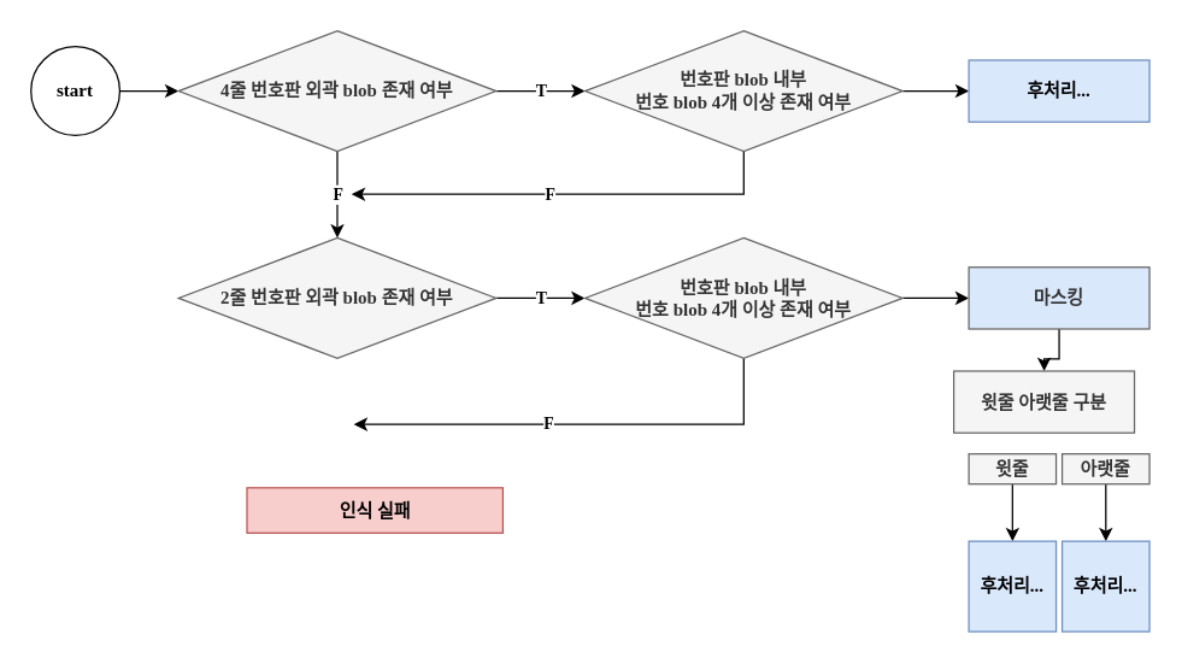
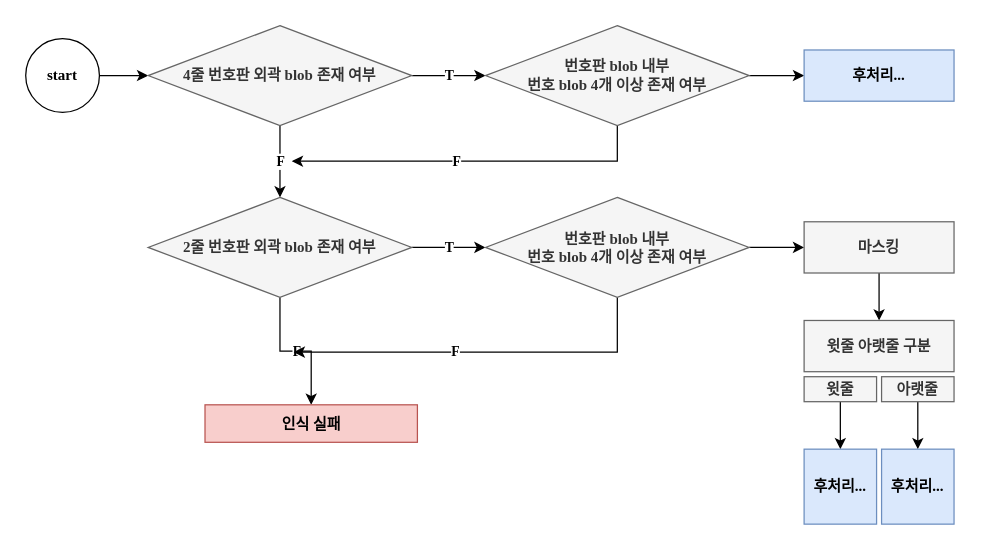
  <mxCell id="0" />
  <mxCell id="1" parent="0" />
  <mxCell id="2" style="edgeStyle=orthogonalEdgeStyle;rounded=0;orthogonalLoop=1;jettySize=auto;html=1;exitX=1;exitY=0.5;exitDx=0;exitDy=0;entryX=0;entryY=0.5;entryDx=0;entryDy=0;fontStyle=1;fontFamily=Tahoma;" edge="1" parent="1" source="3" target="6"><mxGeometry relative="1" as="geometry" /></mxCell>
  <mxCell id="3" value="start" style="ellipse;whiteSpace=wrap;html=1;fontStyle=1;fontFamily=Tahoma;" vertex="1" parent="1"><mxGeometry x="20" y="30.5" width="59" height="59" as="geometry" /></mxCell>
  <mxCell id="4" value="T" style="edgeStyle=orthogonalEdgeStyle;rounded=0;orthogonalLoop=1;jettySize=auto;html=1;exitX=1;exitY=0.5;exitDx=0;exitDy=0;fontStyle=1;fontFamily=Tahoma;" edge="1" parent="1" source="6" target="12"><mxGeometry relative="1" as="geometry" /></mxCell>
  <mxCell id="5" value="F" style="edgeStyle=orthogonalEdgeStyle;rounded=0;orthogonalLoop=1;jettySize=auto;html=1;exitX=0.5;exitY=1;exitDx=0;exitDy=0;entryX=0.5;entryY=0;entryDx=0;entryDy=0;fontStyle=1;fontFamily=Tahoma;" edge="1" parent="1" source="6" target="9"><mxGeometry relative="1" as="geometry" /></mxCell>
  <mxCell id="6" value="4줄 번호판 외곽 blob 존재 여부" style="rhombus;whiteSpace=wrap;html=1;fillColor=#f5f5f5;strokeColor=#666666;fontColor=#333333;fontStyle=1;fontFamily=Tahoma;" vertex="1" parent="1"><mxGeometry x="118" y="20" width="211" height="80" as="geometry" /></mxCell>
  <mxCell id="7" value="T" style="edgeStyle=orthogonalEdgeStyle;rounded=0;orthogonalLoop=1;jettySize=auto;html=1;exitX=1;exitY=0.5;exitDx=0;exitDy=0;fontStyle=1;fontFamily=Tahoma;" edge="1" parent="1" source="9" target="15"><mxGeometry relative="1" as="geometry" /></mxCell>
+ <mxCell id="8" value="F" style="edgeStyle=orthogonalEdgeStyle;rounded=0;orthogonalLoop=1;jettySize=auto;html=1;exitX=0.5;exitY=1;exitDx=0;exitDy=0;entryX=0.5;entryY=0;entryDx=0;entryDy=0;fontStyle=1;fontFamily=Tahoma;" edge="1" parent="1" source="9" target="16"><mxGeometry relative="1" as="geometry" /></mxCell>
  <mxCell id="9" value="2줄 번호판 외곽 blob 존재 여부" style="rhombus;whiteSpace=wrap;html=1;fillColor=#f5f5f5;strokeColor=#666666;fontColor=#333333;fontStyle=1;fontFamily=Tahoma;" vertex="1" parent="1"><mxGeometry x="118" y="157.5" width="211" height="80" as="geometry" /></mxCell>
  <mxCell id="10" value="F" style="edgeStyle=orthogonalEdgeStyle;rounded=0;orthogonalLoop=1;jettySize=auto;html=1;fontStyle=1;fontFamily=Tahoma;" edge="1" parent="1" source="12"><mxGeometry x="0.086" relative="1" as="geometry"><mxPoint x="233" y="128.5" as="targetPoint" /><mxPoint x="493.5" y="97" as="sourcePoint" /><Array as="points"><mxPoint x="494" y="128.5" /></Array><mxPoint as="offset" /></mxGeometry></mxCell>
  <mxCell id="11" style="edgeStyle=orthogonalEdgeStyle;rounded=0;orthogonalLoop=1;jettySize=auto;html=1;exitX=1;exitY=0.5;exitDx=0;exitDy=0;entryX=0;entryY=0.5;entryDx=0;entryDy=0;fontStyle=1;fontFamily=Tahoma;" edge="1" parent="1" source="12" target="17"><mxGeometry relative="1" as="geometry" /></mxCell>
  <mxCell id="12" value="번호판 blob 내부&lt;br&gt;번호 blob 4개 이상 존재 여부" style="rhombus;whiteSpace=wrap;html=1;fillColor=#f5f5f5;strokeColor=#666666;fontColor=#333333;fontStyle=1;fontFamily=Tahoma;" vertex="1" parent="1"><mxGeometry x="388" y="20" width="211" height="80" as="geometry" /></mxCell>
  <mxCell id="13" value="F" style="edgeStyle=orthogonalEdgeStyle;rounded=0;orthogonalLoop=1;jettySize=auto;html=1;exitX=0.5;exitY=1;exitDx=0;exitDy=0;fontStyle=1;fontFamily=Tahoma;" edge="1" parent="1" source="15"><mxGeometry x="0.145" relative="1" as="geometry"><mxPoint x="234.5" y="281.333" as="targetPoint" /><Array as="points"><mxPoint x="494" y="281.5" /></Array><mxPoint as="offset" /></mxGeometry></mxCell>
  <mxCell id="14" style="edgeStyle=orthogonalEdgeStyle;rounded=0;orthogonalLoop=1;jettySize=auto;html=1;entryX=0;entryY=0.5;entryDx=0;entryDy=0;fontStyle=1;fontFamily=Tahoma;" edge="1" parent="1" source="15" target="19"><mxGeometry relative="1" as="geometry"><Array as="points"><mxPoint x="621" y="198" /><mxPoint x="643" y="197" /></Array></mxGeometry></mxCell>
  <mxCell id="15" value="번호판 blob 내부&lt;br&gt;번호 blob 4개 이상 존재 여부" style="rhombus;whiteSpace=wrap;html=1;fillColor=#f5f5f5;strokeColor=#666666;fontColor=#333333;fontStyle=1;fontFamily=Tahoma;" vertex="1" parent="1"><mxGeometry x="388" y="157.5" width="211" height="80" as="geometry" /></mxCell>
  <mxCell id="16" value="인식 실패" style="rounded=0;whiteSpace=wrap;html=1;fillColor=#f8cecc;strokeColor=#b85450;fontStyle=1;fontFamily=Tahoma;" vertex="1" parent="1"><mxGeometry x="163.5" y="323.5" width="170" height="30" as="geometry" /></mxCell>
  <mxCell id="17" value="후처리..." style="rounded=0;whiteSpace=wrap;html=1;fillColor=#dae8fc;strokeColor=#6c8ebf;fontStyle=1;fontFamily=Tahoma;" vertex="1" parent="1"><mxGeometry x="643" y="39.5" width="120" height="41" as="geometry" /></mxCell>
  <mxCell id="18" style="edgeStyle=orthogonalEdgeStyle;rounded=0;orthogonalLoop=1;jettySize=auto;html=1;exitX=0.5;exitY=1;exitDx=0;exitDy=0;fontStyle=1;fontFamily=Tahoma;" edge="1" parent="1" source="19" target="20"><mxGeometry relative="1" as="geometry" /></mxCell>
- <mxCell id="19" value="마스킹" style="rounded=0;whiteSpace=wrap;html=1;fillColor=#dae8fc;strokeColor=#666666;fontColor=#333333;fontStyle=1;fontFamily=Tahoma;" vertex="1" parent="1"><mxGeometry x="643" y="177" width="120" height="41" as="geometry" /></mxCell>
- <mxCell id="20" value="윗줄 아랫줄 구분" style="rounded=0;whiteSpace=wrap;html=1;fillColor=#f5f5f5;strokeColor=#666666;fontColor=#333333;fontStyle=1;fontFamily=Tahoma;" vertex="1" parent="1"><mxGeometry x="633" y="246" width="120" height="41" as="geometry" /></mxCell>
+ <mxCell id="19" value="마스킹" style="rounded=0;whiteSpace=wrap;html=1;fillColor=#f5f5f5;strokeColor=#666666;fontColor=#333333;fontStyle=1;fontFamily=Tahoma;" vertex="1" parent="1"><mxGeometry x="643" y="177" width="120" height="41" as="geometry" /></mxCell>
+ <mxCell id="20" value="윗줄 아랫줄 구분" style="rounded=0;whiteSpace=wrap;html=1;fillColor=#f5f5f5;strokeColor=#666666;fontColor=#333333;fontStyle=1;fontFamily=Tahoma;" vertex="1" parent="1"><mxGeometry x="643" y="256" width="120" height="41" as="geometry" /></mxCell>
  <mxCell id="21" style="edgeStyle=orthogonalEdgeStyle;rounded=0;orthogonalLoop=1;jettySize=auto;html=1;exitX=0.5;exitY=1;exitDx=0;exitDy=0;entryX=0.5;entryY=0;entryDx=0;entryDy=0;fontStyle=1;fontFamily=Tahoma;" edge="1" parent="1" source="22" target="25"><mxGeometry relative="1" as="geometry" /></mxCell>
  <mxCell id="22" value="윗줄" style="rounded=0;whiteSpace=wrap;html=1;fillColor=#f5f5f5;strokeColor=#666666;fontColor=#333333;fontStyle=1;fontFamily=Tahoma;" vertex="1" parent="1"><mxGeometry x="643" y="301" width="58" height="20" as="geometry" /></mxCell>
  <mxCell id="23" style="edgeStyle=orthogonalEdgeStyle;rounded=0;orthogonalLoop=1;jettySize=auto;html=1;exitX=0.5;exitY=1;exitDx=0;exitDy=0;fontStyle=1;fontFamily=Tahoma;" edge="1" parent="1" source="24" target="26"><mxGeometry relative="1" as="geometry" /></mxCell>
  <mxCell id="24" value="아랫줄" style="rounded=0;whiteSpace=wrap;html=1;fillColor=#f5f5f5;strokeColor=#666666;fontColor=#333333;fontStyle=1;fontFamily=Tahoma;" vertex="1" parent="1"><mxGeometry x="705" y="301" width="58" height="20" as="geometry" /></mxCell>
  <mxCell id="25" value="후처리..." style="rounded=0;whiteSpace=wrap;html=1;fillColor=#dae8fc;strokeColor=#6c8ebf;fontStyle=1;fontFamily=Tahoma;" vertex="1" parent="1"><mxGeometry x="643" y="359" width="58" height="60" as="geometry" /></mxCell>
  <mxCell id="26" value="후처리..." style="rounded=0;whiteSpace=wrap;html=1;fillColor=#dae8fc;strokeColor=#6c8ebf;fontStyle=1;fontFamily=Tahoma;" vertex="1" parent="1"><mxGeometry x="705" y="359" width="58" height="60" as="geometry" /></mxCell>
